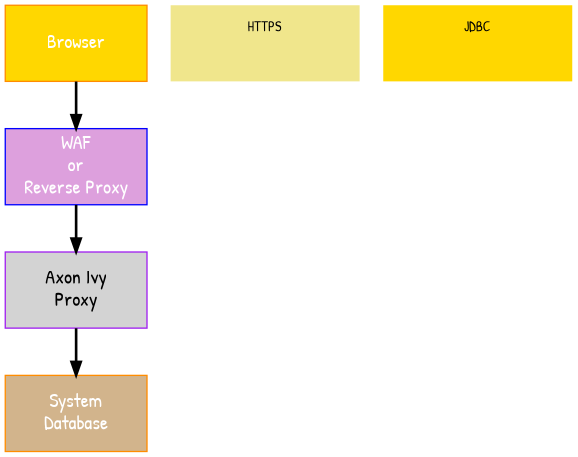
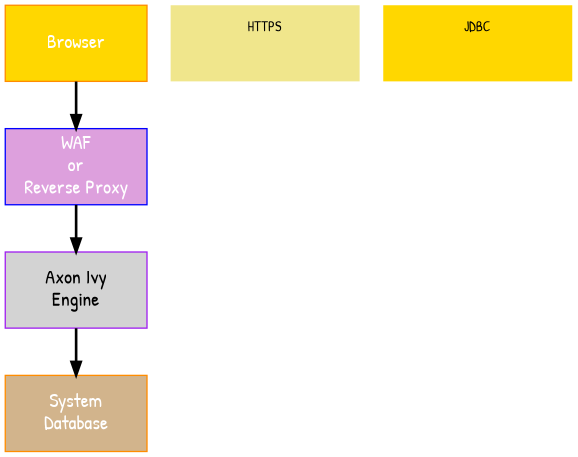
  digraph {
    fontname="Patrick Hand"
    node [color=darkorange fillcolor=gold fixedsize=true fontcolor=white fontname="Patrick Hand" fontsize=15 margin=0 shape=box style=filled]
    edge [fontname="Patrick Hand" style=bold]
    n1 [height=0.8 label=Browser width=1.5]
    n2 [color=blue fillcolor=plum height=0.8 label="WAF\nor\nReverse Proxy" width=1.5]
-   n3 [color=purple fillcolor=lightgrey fontcolor=black height=0.8 label="Axon Ivy\nProxy" width=1.5]
+   n3 [color=purple fillcolor=lightgrey fontcolor=black height=0.8 label="Axon Ivy\nEngine" width=1.5]
    n4 [fillcolor=tan height=0.8 label="System\nDatabase" width=1.5]
    n5 [color=deeppink fillcolor=khaki fontcolor=black fontsize=11 height=0.8 label="HTTPS\n \n " shape=none width=2]
    n6 [color=deeppink fontcolor=black fontsize=11 height=0.8 label="JDBC\n \n " shape=none width=2]
    n1 -> n2
    n2 -> n3
    n3 -> n4
  }
